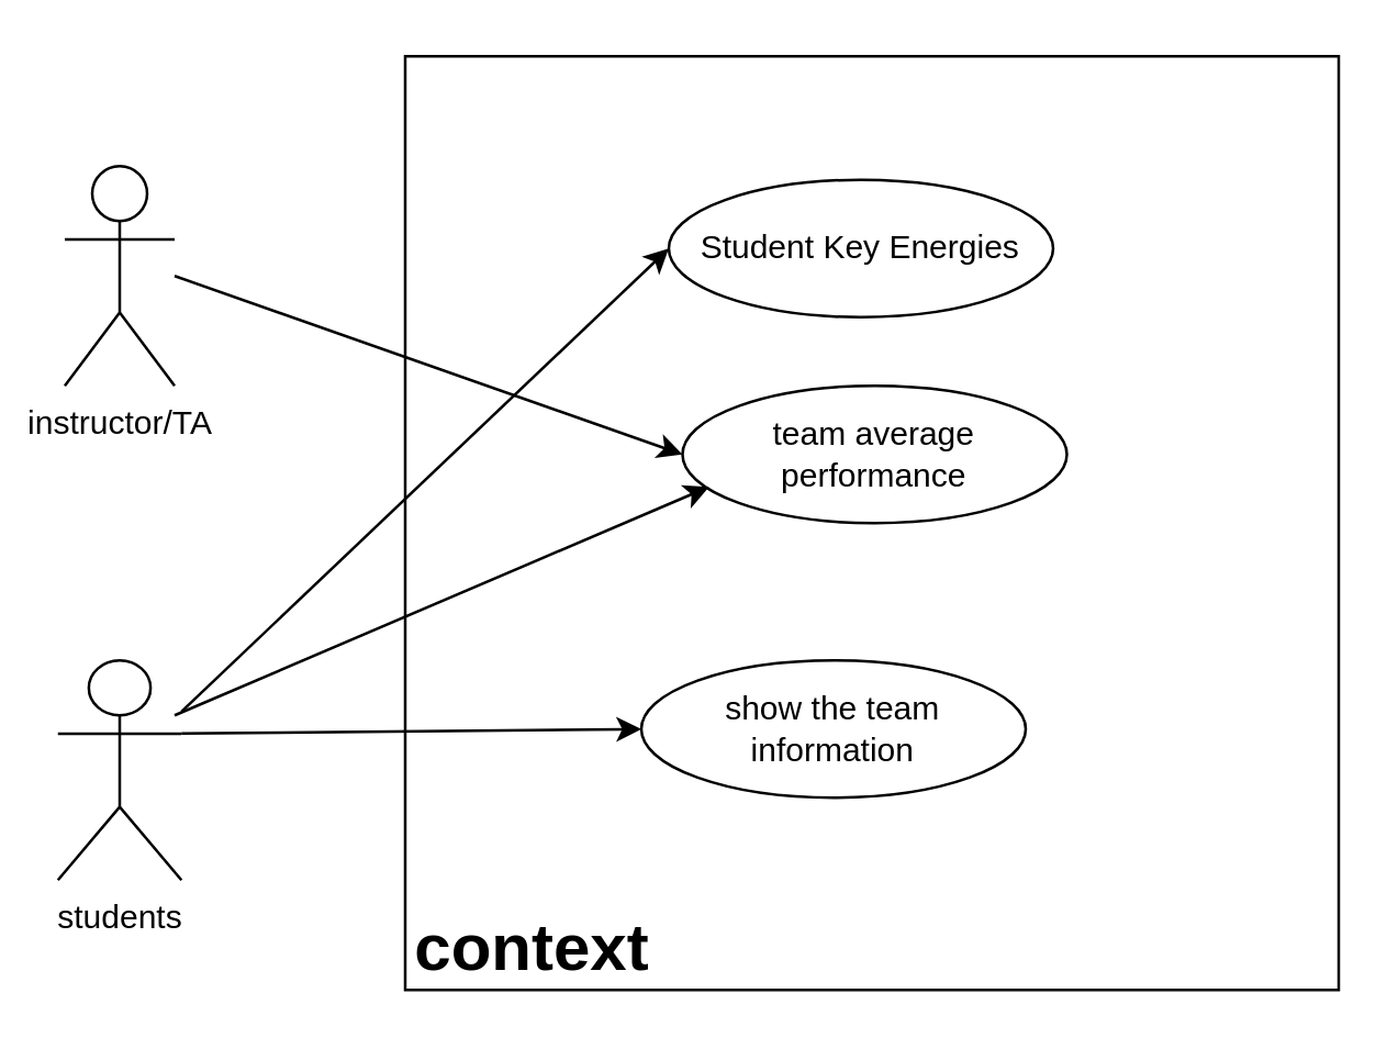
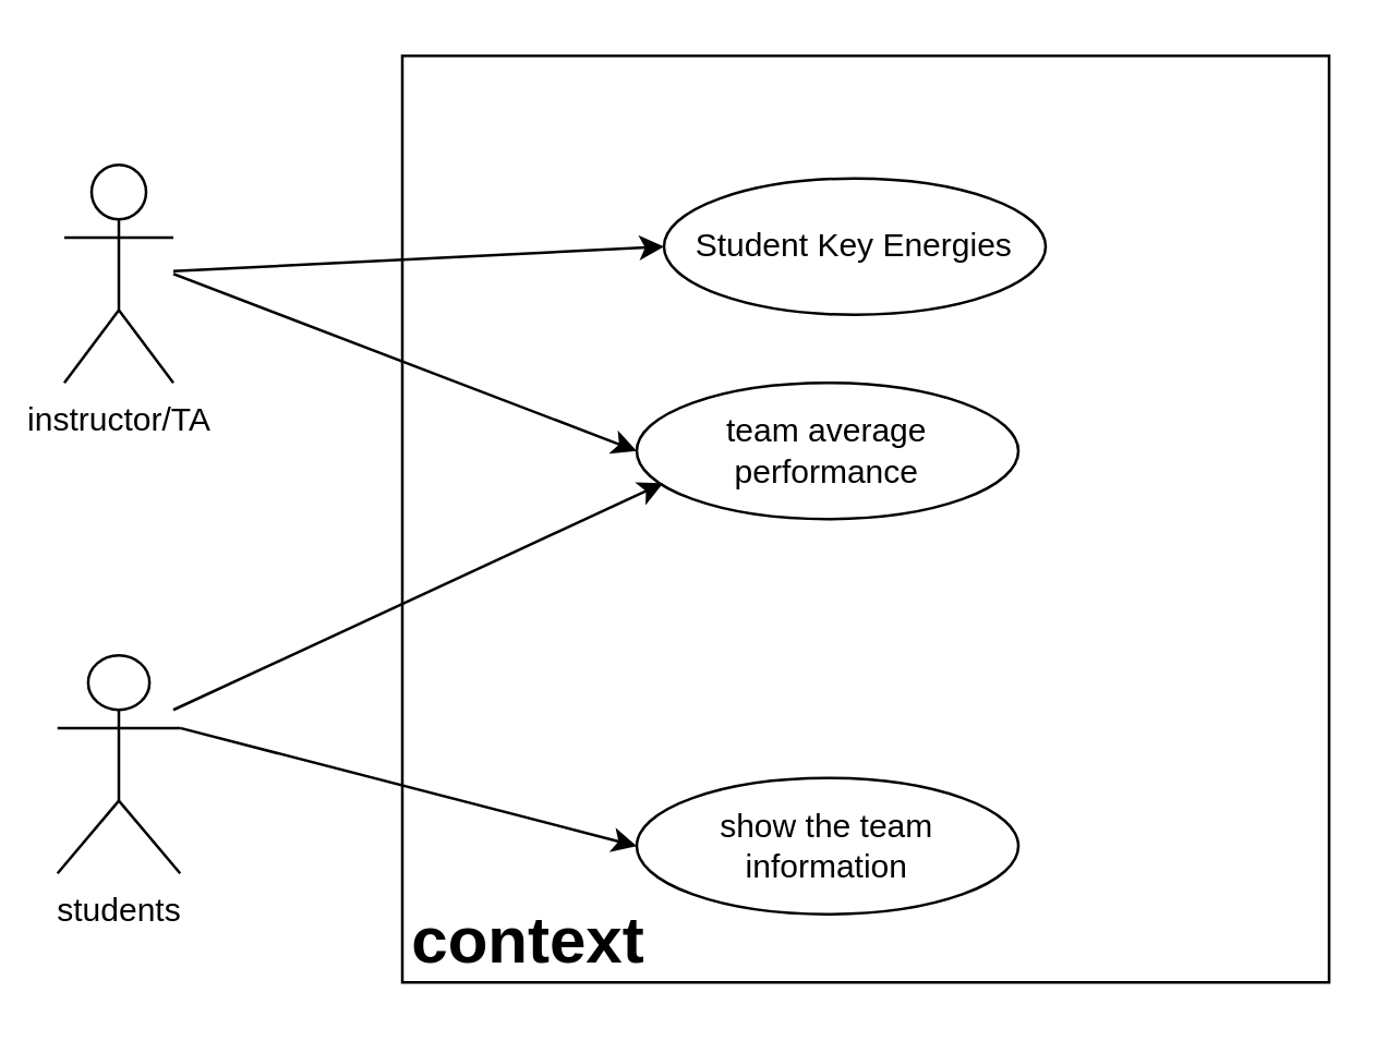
  <mxCell id="0" />
  <mxCell id="1" parent="0" />
  <mxCell id="2" value="" style="whiteSpace=wrap;html=1;aspect=fixed;" vertex="1" parent="1"><mxGeometry x="147" y="20" width="340" height="340" as="geometry" /></mxCell>
  <mxCell id="3" value="context" style="text;strokeColor=none;fillColor=none;html=1;fontSize=24;fontStyle=1;verticalAlign=middle;align=center;" vertex="1" parent="1"><mxGeometry x="163" y="340" width="60" height="10" as="geometry" /></mxCell>
  <mxCell id="4" value="instructor/TA" style="shape=umlActor;verticalLabelPosition=bottom;verticalAlign=top;html=1;outlineConnect=0;" vertex="1" parent="1"><mxGeometry x="23" y="60" width="40" height="80" as="geometry" /></mxCell>
  <mxCell id="5" value="students&lt;br&gt;" style="shape=umlActor;verticalLabelPosition=bottom;verticalAlign=top;html=1;outlineConnect=0;" vertex="1" parent="1"><mxGeometry x="20.5" y="240" width="45" height="80" as="geometry" /></mxCell>
  <mxCell id="6" value="Student Key Energies" style="ellipse;whiteSpace=wrap;html=1;" vertex="1" parent="1"><mxGeometry x="243" y="65" width="140" height="50" as="geometry" /></mxCell>
- <mxCell id="7" value="team average performance" style="ellipse;whiteSpace=wrap;html=1;" vertex="1" parent="1"><mxGeometry x="248" y="140" width="140" height="50" as="geometry" /></mxCell>
- <mxCell id="8" value="show the team information" style="ellipse;whiteSpace=wrap;html=1;" vertex="1" parent="1"><mxGeometry x="233" y="240" width="140" height="50" as="geometry" /></mxCell>
+ <mxCell id="7" value="team average performance" style="ellipse;whiteSpace=wrap;html=1;" vertex="1" parent="1"><mxGeometry x="233" y="140" width="140" height="50" as="geometry" /></mxCell>
+ <mxCell id="8" value="show the team information" style="ellipse;whiteSpace=wrap;html=1;" vertex="1" parent="1"><mxGeometry x="233" y="285" width="140" height="50" as="geometry" /></mxCell>
+ <mxCell id="9" value="" style="endArrow=classic;html=1;rounded=0;entryX=0;entryY=0.5;entryDx=0;entryDy=0;" edge="1" parent="1" source="4" target="6"><mxGeometry width="50" height="50" relative="1" as="geometry"><mxPoint x="143" y="120" as="sourcePoint" /><mxPoint x="103" y="160" as="targetPoint" /></mxGeometry></mxCell>
  <mxCell id="10" value="" style="endArrow=classic;html=1;rounded=0;entryX=0;entryY=0.5;entryDx=0;entryDy=0;" edge="1" parent="1" target="7"><mxGeometry width="50" height="50" relative="1" as="geometry"><mxPoint x="63" y="100" as="sourcePoint" /><mxPoint x="343" y="150" as="targetPoint" /></mxGeometry></mxCell>
- <mxCell id="11" value="" style="endArrow=classic;html=1;rounded=0;entryX=0;entryY=0.5;entryDx=0;entryDy=0;" edge="1" parent="1" source="5" target="6"><mxGeometry width="50" height="50" relative="1" as="geometry"><mxPoint x="293" y="200" as="sourcePoint" /><mxPoint x="343" y="150" as="targetPoint" /></mxGeometry></mxCell>
  <mxCell id="12" value="" style="endArrow=classic;html=1;rounded=0;entryX=0.069;entryY=0.736;entryDx=0;entryDy=0;entryPerimeter=0;" edge="1" parent="1" target="7"><mxGeometry width="50" height="50" relative="1" as="geometry"><mxPoint x="63" y="260" as="sourcePoint" /><mxPoint x="343" y="150" as="targetPoint" /></mxGeometry></mxCell>
  <mxCell id="13" value="" style="endArrow=classic;html=1;rounded=0;entryX=0;entryY=0.5;entryDx=0;entryDy=0;exitX=1;exitY=0.333;exitDx=0;exitDy=0;exitPerimeter=0;" edge="1" parent="1" source="5" target="8"><mxGeometry width="50" height="50" relative="1" as="geometry"><mxPoint x="153" y="310" as="sourcePoint" /><mxPoint x="203" y="260" as="targetPoint" /></mxGeometry></mxCell>
